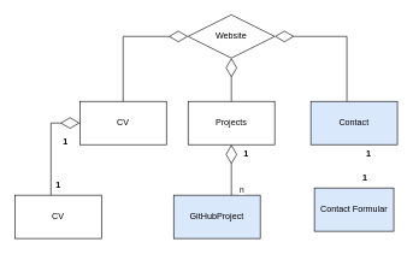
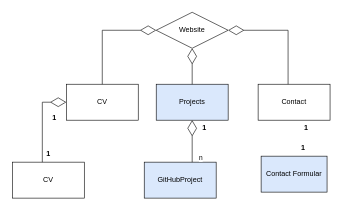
  <mxCell id="0" />
  <mxCell id="1" parent="0" />
  <mxCell id="2" value="CV" style="rounded=0;whiteSpace=wrap;html=1;" parent="1" vertex="1"><mxGeometry x="20" y="270" width="120" height="60" as="geometry" /></mxCell>
  <mxCell id="3" value="Website" style="rhombus;whiteSpace=wrap;html=1;" parent="1" vertex="1"><mxGeometry x="260" y="20" width="120" height="60" as="geometry" /></mxCell>
  <mxCell id="4" value="GitHubProject" style="rounded=0;whiteSpace=wrap;html=1;fillColor=#dae8fc;" parent="1" vertex="1"><mxGeometry x="240" y="270" width="120" height="60" as="geometry" /></mxCell>
  <mxCell id="5" value="Contact Formular" style="html=1;whiteSpace=wrap;fillColor=#dae8fc;" parent="1" vertex="1"><mxGeometry x="435" y="260" width="110" height="60" as="geometry" /></mxCell>
  <mxCell id="6" value="CV" style="rounded=0;whiteSpace=wrap;html=1;" parent="1" vertex="1"><mxGeometry x="110" y="140" width="120" height="60" as="geometry" /></mxCell>
- <mxCell id="7" value="Projects" style="rounded=0;whiteSpace=wrap;html=1;" parent="1" vertex="1"><mxGeometry x="260" y="140" width="120" height="60" as="geometry" /></mxCell>
- <mxCell id="8" value="Contact" style="rounded=0;whiteSpace=wrap;html=1;fillColor=#dae8fc;" parent="1" vertex="1"><mxGeometry x="430" y="140" width="120" height="60" as="geometry" /></mxCell>
+ <mxCell id="7" value="Projects" style="rounded=0;whiteSpace=wrap;html=1;fillColor=#dae8fc;" parent="1" vertex="1"><mxGeometry x="260" y="140" width="120" height="60" as="geometry" /></mxCell>
+ <mxCell id="8" value="Contact" style="rounded=0;whiteSpace=wrap;html=1;" parent="1" vertex="1"><mxGeometry x="430" y="140" width="120" height="60" as="geometry" /></mxCell>
  <mxCell id="9" value="n" style="edgeLabel;resizable=0;html=1;align=left;verticalAlign=bottom;" parent="1" connectable="0" vertex="1"><mxGeometry x="350" y="260" as="geometry"><mxPoint x="-20" y="11" as="offset" /></mxGeometry></mxCell>
  <mxCell id="10" value="" style="endArrow=diamondThin;endFill=0;endSize=24;html=1;rounded=0;exitX=0.5;exitY=0;exitDx=0;exitDy=0;entryX=0;entryY=0.5;entryDx=0;entryDy=0;" parent="1" source="6" target="3" edge="1"><mxGeometry width="160" relative="1" as="geometry"><mxPoint x="160" y="120" as="sourcePoint" /><mxPoint x="490" y="120" as="targetPoint" /><Array as="points"><mxPoint x="170" y="50" /></Array></mxGeometry></mxCell>
  <mxCell id="11" value="" style="endArrow=diamondThin;endFill=0;endSize=24;html=1;rounded=0;entryX=0.5;entryY=1;entryDx=0;entryDy=0;" parent="1" target="7" edge="1"><mxGeometry width="160" relative="1" as="geometry"><mxPoint x="320" y="270" as="sourcePoint" /><mxPoint x="480" y="270" as="targetPoint" /></mxGeometry></mxCell>
  <mxCell id="12" value="1" style="text;align=center;fontStyle=1;verticalAlign=middle;spacingLeft=3;spacingRight=3;strokeColor=none;rotatable=0;points=[[0,0.5],[1,0.5]];portConstraint=eastwest;html=1;" parent="1" vertex="1"><mxGeometry x="300" y="200" width="80" height="26" as="geometry" /></mxCell>
  <mxCell id="13" value="" style="endArrow=diamondThin;endFill=0;endSize=24;html=1;rounded=0;entryX=0;entryY=0.5;entryDx=0;entryDy=0;" parent="1" target="6" edge="1"><mxGeometry width="160" relative="1" as="geometry"><mxPoint x="70" y="270" as="sourcePoint" /><mxPoint x="230" y="270" as="targetPoint" /><Array as="points"><mxPoint x="70" y="170" /></Array></mxGeometry></mxCell>
  <mxCell id="14" value="" style="endArrow=diamondThin;endFill=0;endSize=24;html=1;rounded=0;entryX=0.5;entryY=1;entryDx=0;entryDy=0;" parent="1" target="3" edge="1"><mxGeometry width="160" relative="1" as="geometry"><mxPoint x="320" y="140" as="sourcePoint" /><mxPoint x="480" y="140" as="targetPoint" /></mxGeometry></mxCell>
  <mxCell id="15" value="" style="endArrow=diamondThin;endFill=0;endSize=24;html=1;rounded=0;entryX=1;entryY=0.5;entryDx=0;entryDy=0;" parent="1" target="3" edge="1"><mxGeometry width="160" relative="1" as="geometry"><mxPoint x="480" y="140" as="sourcePoint" /><mxPoint x="640" y="140" as="targetPoint" /><Array as="points"><mxPoint x="480" y="50" /></Array></mxGeometry></mxCell>
  <mxCell id="16" value="1" style="text;align=center;fontStyle=1;verticalAlign=middle;spacingLeft=3;spacingRight=3;strokeColor=none;rotatable=0;points=[[0,0.5],[1,0.5]];portConstraint=eastwest;html=1;" parent="1" vertex="1"><mxGeometry x="470" y="200" width="80" height="26" as="geometry" /></mxCell>
  <mxCell id="17" value="1" style="text;align=center;fontStyle=1;verticalAlign=middle;spacingLeft=3;spacingRight=3;strokeColor=none;rotatable=0;points=[[0,0.5],[1,0.5]];portConstraint=eastwest;html=1;" parent="1" vertex="1"><mxGeometry x="465" y="234" width="80" height="26" as="geometry" /></mxCell>
  <mxCell id="18" value="1" style="text;align=center;fontStyle=1;verticalAlign=middle;spacingLeft=3;spacingRight=3;strokeColor=none;rotatable=0;points=[[0,0.5],[1,0.5]];portConstraint=eastwest;html=1;" parent="1" vertex="1"><mxGeometry x="50" y="184" width="80" height="26" as="geometry" /></mxCell>
  <mxCell id="19" value="1" style="text;align=center;fontStyle=1;verticalAlign=middle;spacingLeft=3;spacingRight=3;strokeColor=none;rotatable=0;points=[[0,0.5],[1,0.5]];portConstraint=eastwest;html=1;" parent="1" vertex="1"><mxGeometry x="40" y="244" width="80" height="26" as="geometry" /></mxCell>
